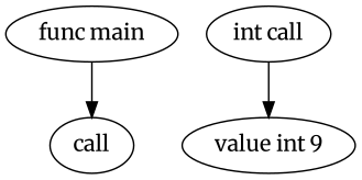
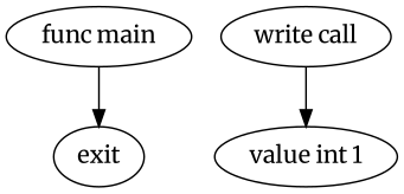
  digraph {
    fontname=Merriweather
    node [fontname=Merriweather shape=ellipse]
    edge [fontname=Merriweather]
    n1 [label="func main"]
-   n2 [label=call]
-   n3 [label="int call"]
-   n4 [label="value int 9"]
+   n2 [label=exit]
+   n3 [label="write call"]
+   n4 [label="value int 1"]
    n1 -> n2
    n3 -> n4
  }
